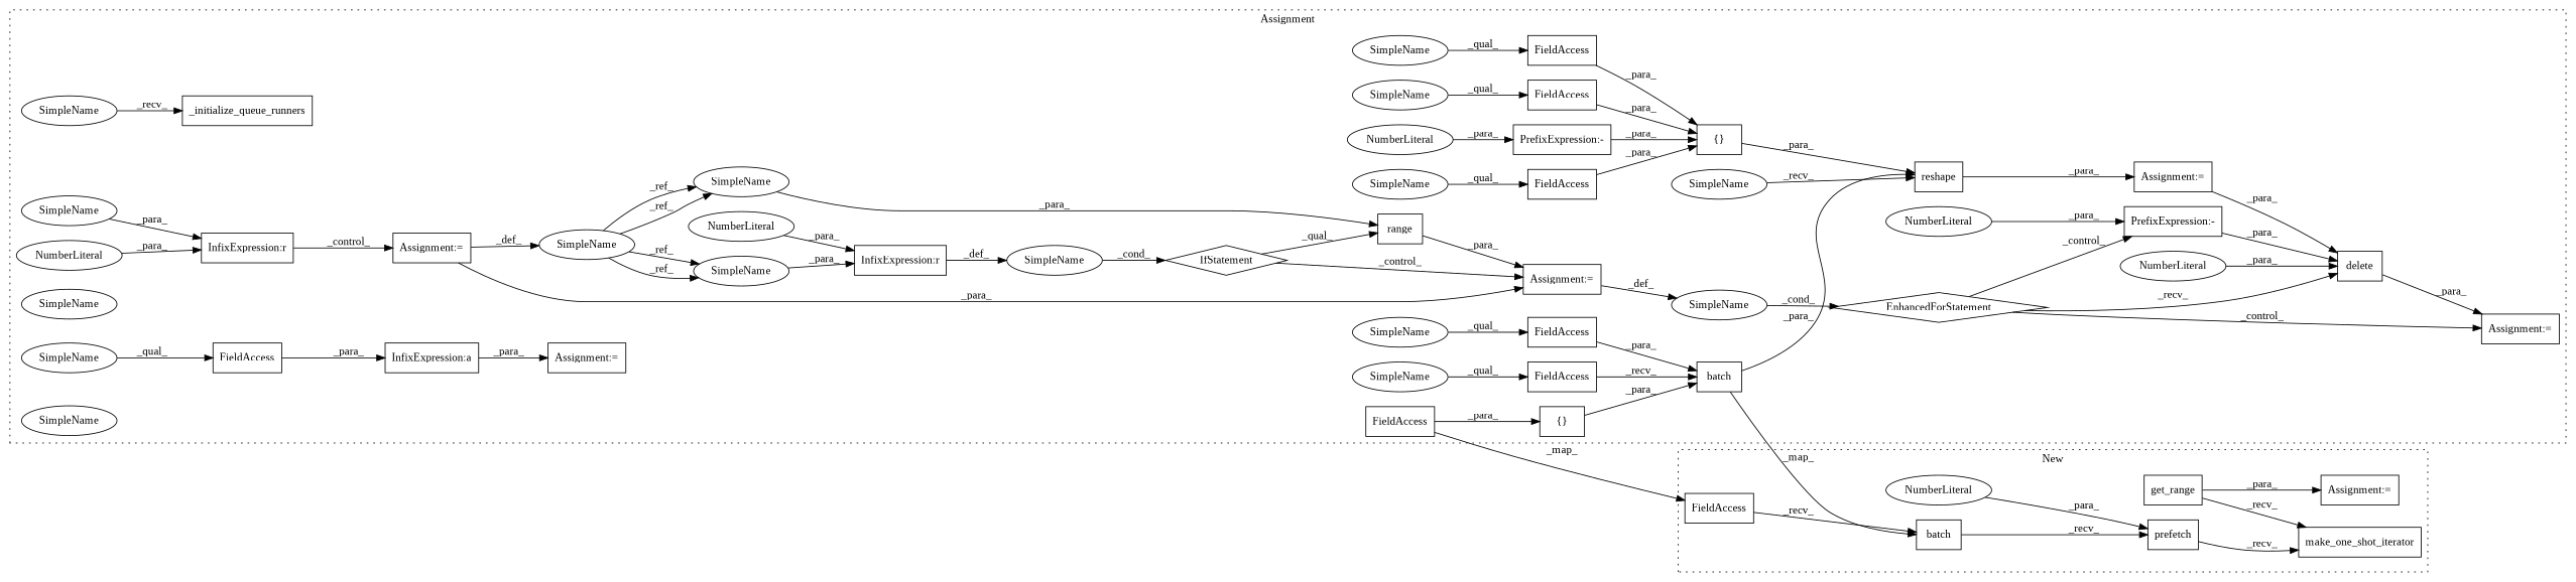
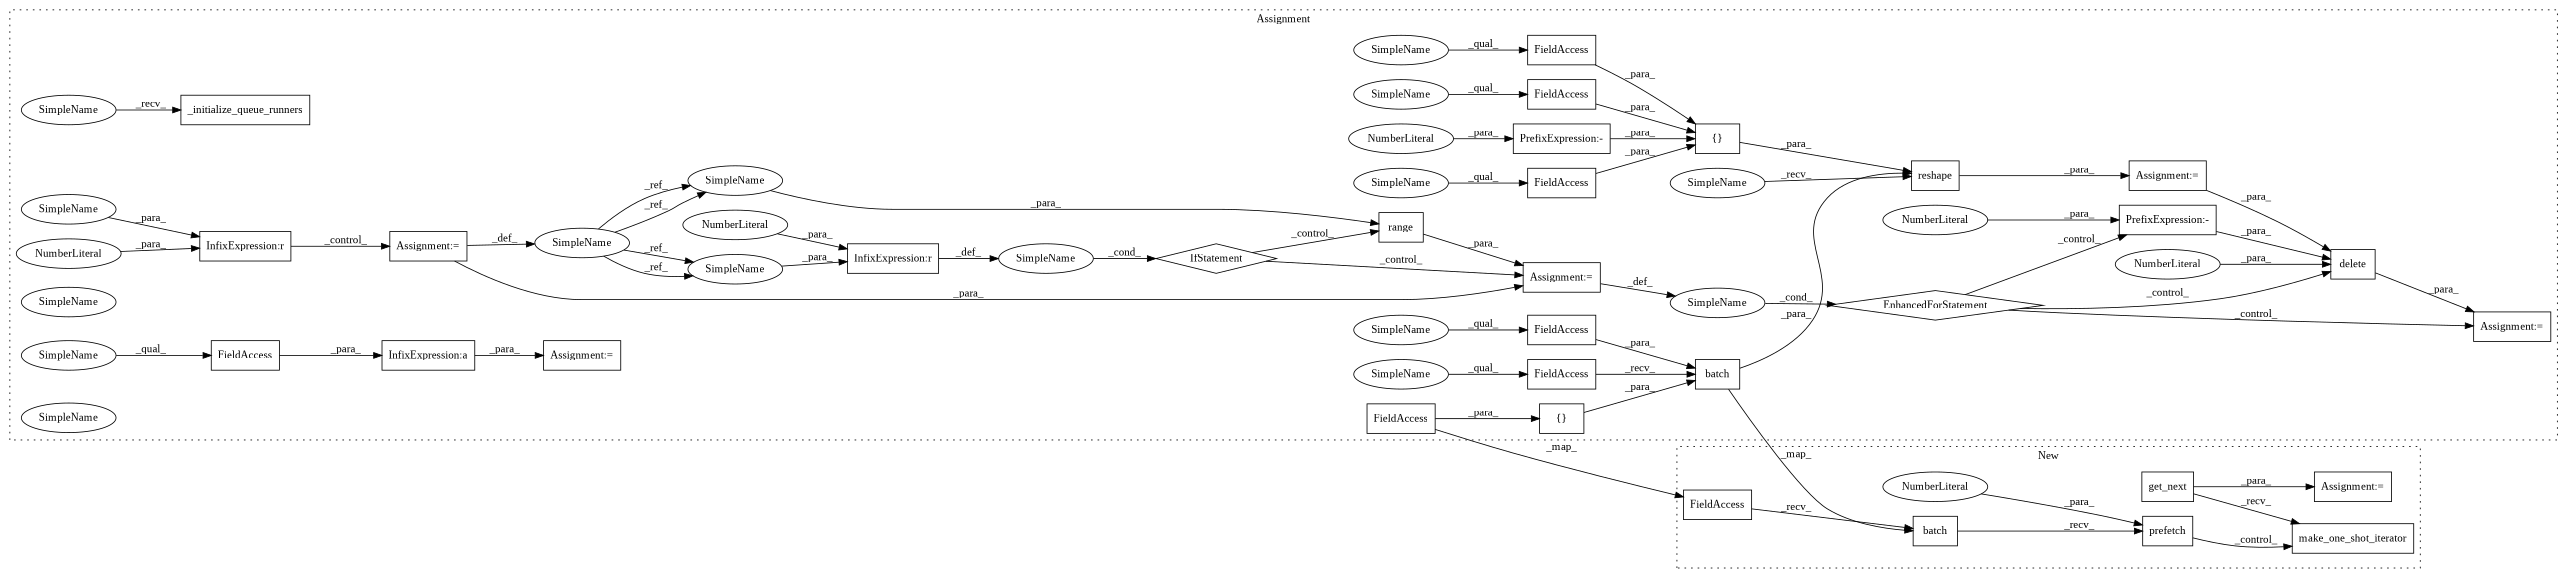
  digraph {
    fontname="Liberation Serif"
    rankdir=LR
    node [a=42 fontname="Liberation Serif" l=1 s="12426,12511" shape=box]
    edge [fontname="Liberation Serif"]
    n1 [a=25 l="4,2" label=IfStatement s="12396,12414" shape=diamond]
    n2 [label=SimpleName shape=ellipse l="" s=""]
    n3 [a=7 label="Assignment:=" s=12538]
    n4 [a=7 label="Assignment:=" s=11750]
    n5 [a=70 l="61,2" label=EnhancedForStatement shape=diamond]
    n6 [a=4 l="1,1" label="{}" s="11682,11699"]
    n7 [a=32 l="6,1" label=range s="12495,12510"]
    n8 [a=4 l="1,1" label="{}" s="11786,11844"]
    n9 [label=SimpleName s=12491 shape=ellipse]
    n10 [a=32 l="8,1" label=reshape s="11762,11845"]
    n11 [a=38 label="PrefixExpression:-" s=11787]
    n12 [a=34 label=NumberLiteral s=11788 shape=ellipse]
    n13 [a=38 label="PrefixExpression:-" s=12566]
    n14 [a=34 label=NumberLiteral s=12567 shape=ellipse]
    n15 [a=27 l=4 label="InfixExpression:r" s=12409]
    n16 [a=34 label=NumberLiteral s=12413 shape=ellipse]
    n17 [a=22 l=16 label=FieldAccess s=11650]
    n18 [a=22 l=17 label=FieldAccess s=11827]
    n19 [a=32 l=27 label=_initialize_queue_runners s=11929]
    n20 [a=22 l=16 label=FieldAccess s=11413]
    n21 [a=27 l=3 label="InfixExpression:a" s=11410]
    n22 [a=22 l=17 label=FieldAccess s=11718]
    n23 [a=22 l=17 label=FieldAccess s=11809]
    n24 [a=22 l=18 label=FieldAccess s=11790]
    n25 [a=27 l=4 label="InfixExpression:r" s=11496]
    n26 [a=34 label=NumberLiteral s=11500 shape=ellipse]
    n27 [l=9 label=SimpleName s=11537 shape=ellipse]
    n28 [a=32 l="6,1" label=batch s="11667,11735"]
    n29 [a=32 l="7,1" label=delete s="12545,12570"]
    n30 [a=34 label=NumberLiteral s=12569 shape=ellipse]
    n31 [a=7 label="Assignment:=" s=11402]
    n32 [a=7 l="61,2" label="Assignment:="]
    n33 [a=7 label="Assignment:=" s=11546]
    n34 [a=22 l=16 label=FieldAccess s=11683]
    n35 [l=4 label=SimpleName s=11718 shape=ellipse]
    n36 [l=4 label=SimpleName s=11827 shape=ellipse]
    n37 [l=4 label=SimpleName s=11924 shape=ellipse]
    n38 [l=4 label=SimpleName s=11809 shape=ellipse]
    n39 [l=4 label=SimpleName s=11790 shape=ellipse]
    n40 [l=4 label=SimpleName s=11413 shape=ellipse]
    n41 [l=10 label=SimpleName s=11751 shape=ellipse]
    n42 [l=10 label=SimpleName s=11650 shape=ellipse]
    n43 [l=9 label=SimpleName s=12400 shape=ellipse]
    n44 [l=9 label=SimpleName s=11487 shape=ellipse]
    n45 [l=9 label=SimpleName s=12501 shape=ellipse]
    n46 [l=9 label=SimpleName s=12400 shape=ellipse]
    n47 [l=9 label=SimpleName s=12501 shape=ellipse]
    n48 [a=32 l=24 label=make_one_shot_iterator s=11630]
    n49 [a=7 label="Assignment:=" s=11621]
    n50 [a=32 l="9,1" label=prefetch s="11596,11606"]
    n51 [a=34 label=NumberLiteral s=11605 shape=ellipse]
-   n52 [a=32 l=10 label=get_range s=11655]
+   n52 [a=32 l=10 label=get_next s=11655]
    n53 [a=32 l="6,1" label=batch s="11572,11594"]
    n54 [a=22 l=16 label=FieldAccess s=11555]
    subgraph cluster_1 {
      label=Assignment
      style=dotted
      n1
      n2
      n3
      n4
      n5
      n6
      n7
      n8
      n9
      n10
      n11
      n12
      n13
      n14
      n15
      n16
      n17
      n18
      n19
      n20
      n21
      n22
      n23
      n24
      n25
      n26
      n27
      n28
      n29
      n30
      n31
      n32
      n33
      n34
      n35
      n36
      n37
      n38
      n39
      n40
      n41
      n42
      n43
      n44
      n45
      n46
      n47
    }
    subgraph cluster_2 {
      label=New
      style=dotted
      n48
      n49
      n50
      n51
      n52
      n53
      n54
    }
-   n1 -> n7 [label=_qual_]
+   n1 -> n7 [label=_control_]
    n1 -> n32 [label=_control_]
    n2 -> n1 [label=_cond_]
    n4 -> n29 [label=_para_]
    n5 -> n3 [label=_control_]
    n5 -> n13 [label=_control_]
-   n5 -> n29 [label=_recv_]
+   n5 -> n29 [label=_control_]
    n6 -> n28 [label=_para_]
    n7 -> n32 [label=_para_]
    n8 -> n10 [label=_para_]
    n9 -> n5 [label=_cond_]
    n10 -> n4 [label=_para_]
    n11 -> n8 [label=_para_]
    n12 -> n11 [label=_para_]
    n13 -> n29 [label=_para_]
    n14 -> n13 [label=_para_]
    n15 -> n2 [label=_def_]
    n16 -> n15 [label=_para_]
    n17 -> n28 [label=_recv_]
    n18 -> n8 [label=_para_]
    n20 -> n21 [label=_para_]
    n21 -> n31 [label=_para_]
    n22 -> n28 [label=_para_]
    n23 -> n8 [label=_para_]
    n24 -> n8 [label=_para_]
    n25 -> n33 [label=_control_]
    n26 -> n25 [label=_para_]
    n27 -> n46 [label=_ref_]
    n27 -> n46 [label=_ref_]
    n27 -> n47 [label=_ref_]
    n27 -> n47 [label=_ref_]
    n28 -> n10 [label=_para_]
    n28 -> n53 [label=_map_]
    n29 -> n3 [label=_para_]
    n30 -> n29 [label=_para_]
    n32 -> n9 [label=_def_]
    n33 -> n27 [label=_def_]
    n33 -> n32 [label=_para_]
    n34 -> n6 [label=_para_]
    n34 -> n54 [label=_map_]
    n35 -> n22 [label=_qual_]
    n36 -> n18 [label=_qual_]
    n37 -> n19 [label=_recv_]
    n38 -> n23 [label=_qual_]
    n39 -> n24 [label=_qual_]
    n40 -> n20 [label=_qual_]
    n41 -> n10 [label=_recv_]
    n42 -> n17 [label=_qual_]
    n44 -> n25 [label=_para_]
    n46 -> n15 [label=_para_]
    n47 -> n7 [label=_para_]
-   n50 -> n48 [label=_recv_]
+   n50 -> n48 [label=_control_]
    n51 -> n50 [label=_para_]
    n52 -> n48 [label=_recv_]
    n52 -> n49 [label=_para_]
    n53 -> n50 [label=_recv_]
    n54 -> n53 [label=_recv_]
  }
